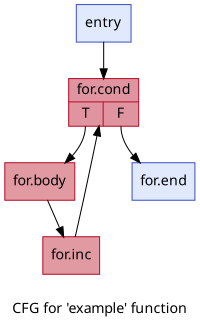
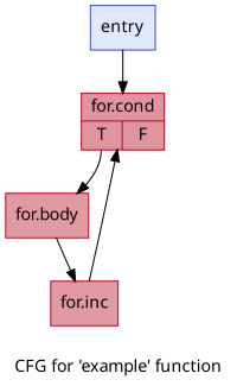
  digraph {
    label="CFG for 'example' function"
    fontname="Noto Sans"
    node [color="#b70d28ff" fillcolor="#b9d0f970" shape=record style=filled fontname="Noto Sans"]
    edge [fontname="Noto Sans"]
    n1 [color="#3d50c3ff" label="{entry}"]
    n2 [fillcolor="#b70d2870" label="{for.cond|{<s0>T|<s1>F}}"]
    n3 [fillcolor="#bb1b2c70" label="{for.body}"]
-   n4 [color="#3d50c3ff" label="{for.end}"]
    n5 [fillcolor="#bb1b2c70" label="{for.inc}"]
    n1 -> n2
    n2 -> n3 [tailport=s0]
-   n2 -> n4 [tailport=s1]
    n3 -> n5
    n5 -> n2
  }
